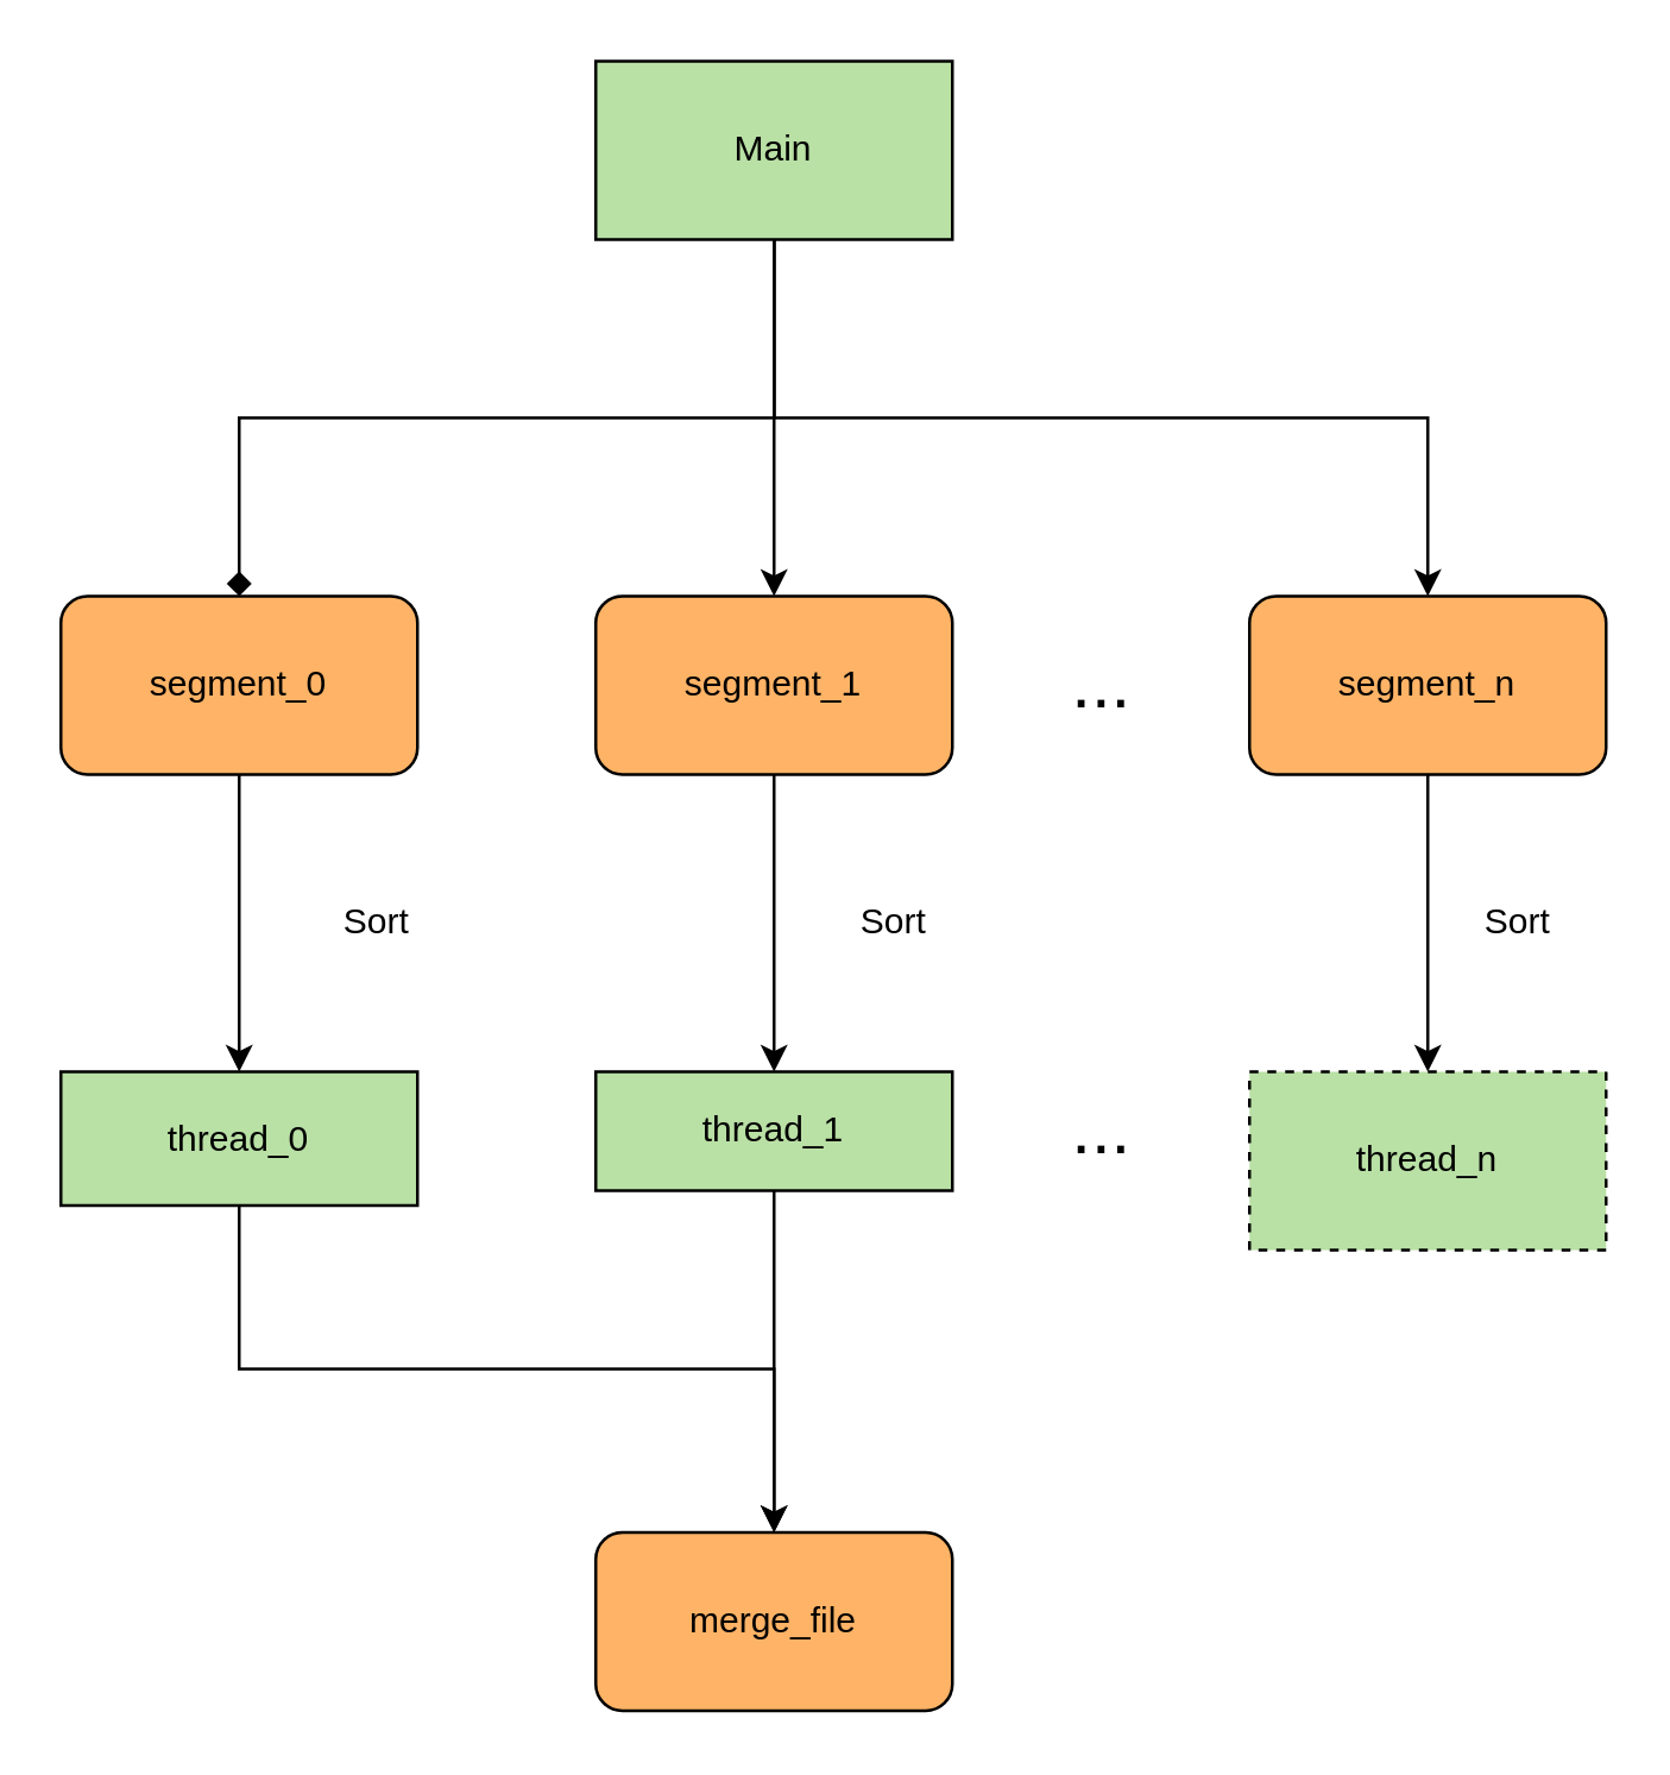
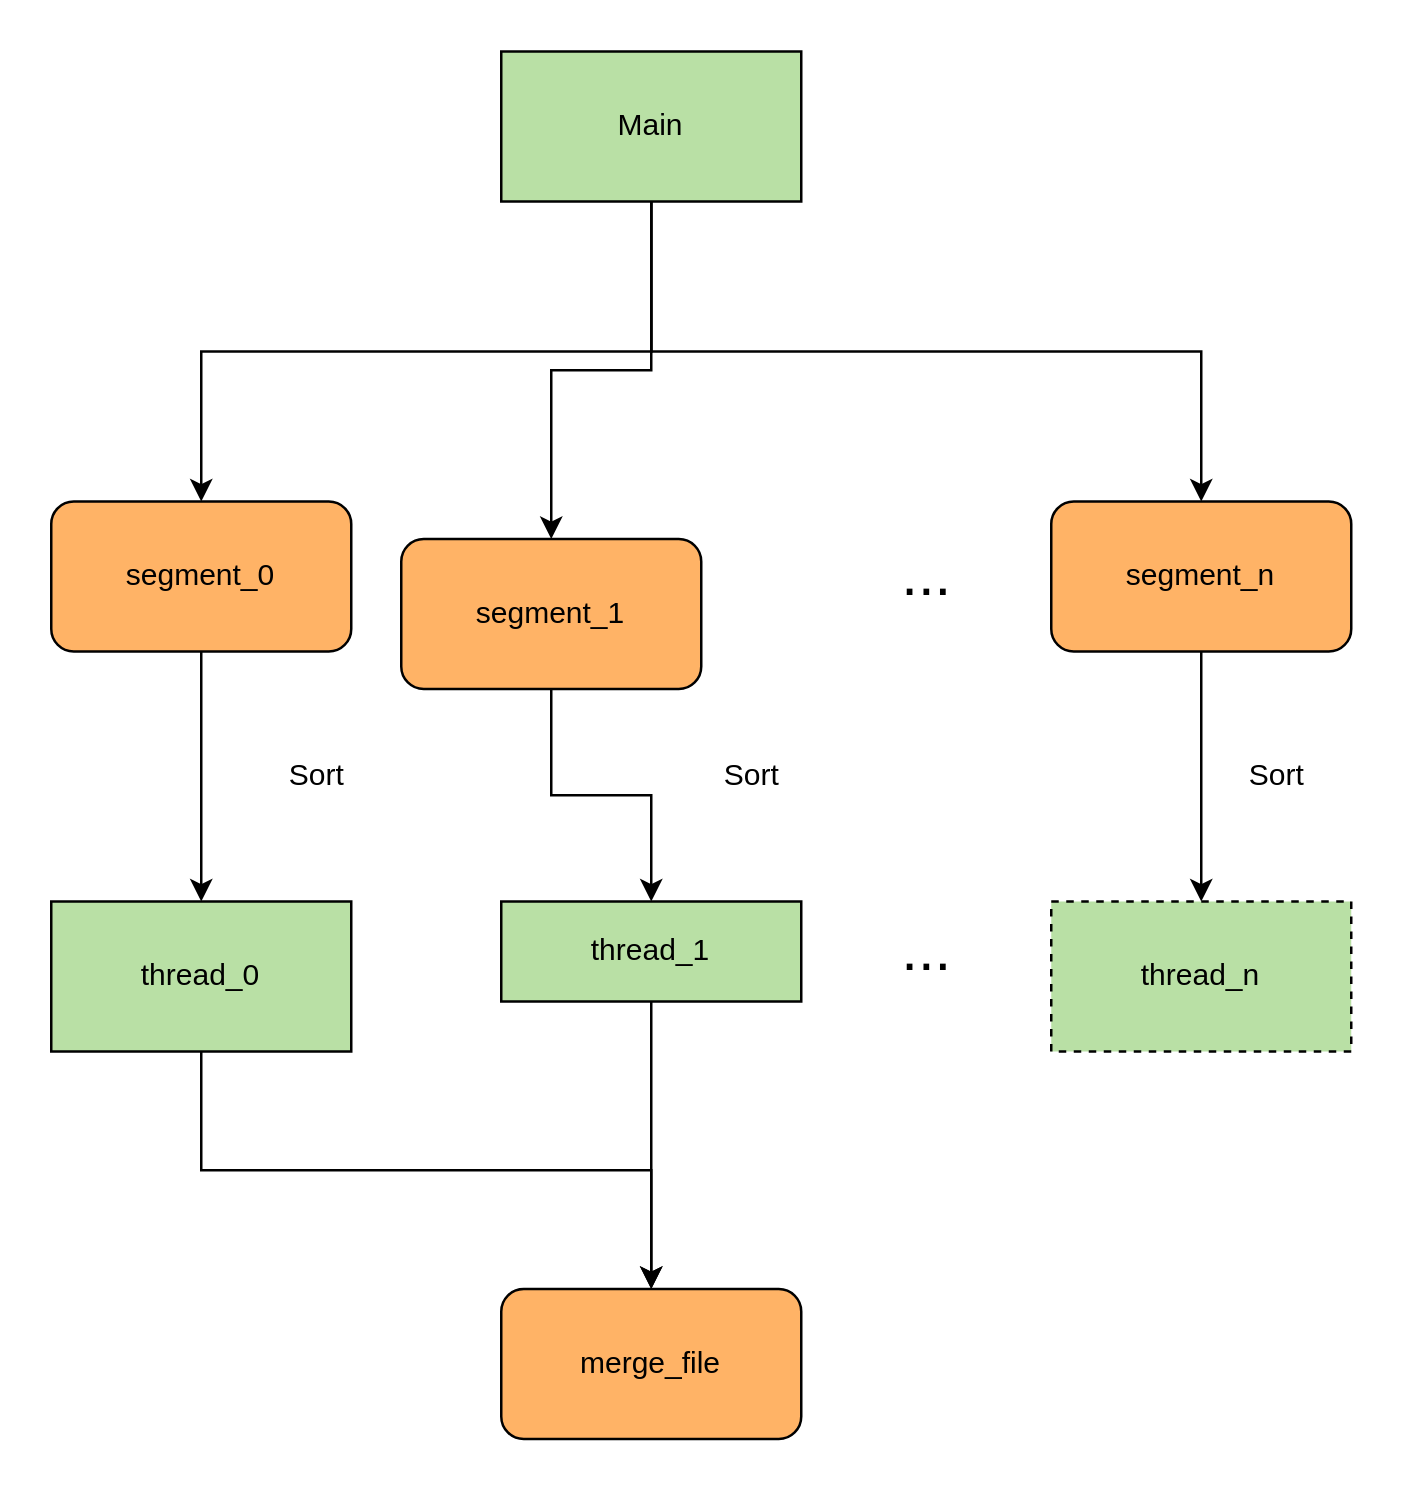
  <mxCell id="0" />
  <mxCell id="1" parent="0" />
  <mxCell id="2" style="edgeStyle=orthogonalEdgeStyle;rounded=0;orthogonalLoop=1;jettySize=auto;html=1;exitX=0.5;exitY=1;exitDx=0;exitDy=0;" edge="1" parent="1" source="3" target="10"><mxGeometry relative="1" as="geometry" /></mxCell>
  <mxCell id="3" value="segment_0" style="rounded=1;whiteSpace=wrap;html=1;fillColor=#FFB366;" vertex="1" parent="1"><mxGeometry x="20" y="200" width="120" height="60" as="geometry" /></mxCell>
  <mxCell id="4" style="edgeStyle=orthogonalEdgeStyle;rounded=0;orthogonalLoop=1;jettySize=auto;html=1;exitX=0.5;exitY=1;exitDx=0;exitDy=0;entryX=0.5;entryY=0;entryDx=0;entryDy=0;" edge="1" parent="1" source="5" target="12"><mxGeometry relative="1" as="geometry" /></mxCell>
- <mxCell id="5" value="segment_1" style="rounded=1;whiteSpace=wrap;html=1;fillColor=#FFB366;" vertex="1" parent="1"><mxGeometry x="200" y="200" width="120" height="60" as="geometry" /></mxCell>
+ <mxCell id="5" value="segment_1" style="rounded=1;whiteSpace=wrap;html=1;fillColor=#FFB366;" vertex="1" parent="1"><mxGeometry x="160" y="215" width="120" height="60" as="geometry" /></mxCell>
  <mxCell id="6" style="edgeStyle=orthogonalEdgeStyle;rounded=0;orthogonalLoop=1;jettySize=auto;html=1;exitX=0.5;exitY=1;exitDx=0;exitDy=0;entryX=0.5;entryY=0;entryDx=0;entryDy=0;" edge="1" parent="1" source="7" target="13"><mxGeometry relative="1" as="geometry" /></mxCell>
  <mxCell id="7" value="segment_n" style="rounded=1;whiteSpace=wrap;html=1;fillColor=#FFB366;" vertex="1" parent="1"><mxGeometry x="420" y="200" width="120" height="60" as="geometry" /></mxCell>
  <mxCell id="8" value="&lt;font style=&quot;font-size: 24px&quot;&gt;...&lt;/font&gt;" style="text;html=1;align=center;verticalAlign=middle;resizable=0;points=[];autosize=1;" vertex="1" parent="1"><mxGeometry x="350" y="220" width="40" height="20" as="geometry" /></mxCell>
  <mxCell id="9" style="edgeStyle=orthogonalEdgeStyle;rounded=0;orthogonalLoop=1;jettySize=auto;html=1;exitX=0.5;exitY=1;exitDx=0;exitDy=0;" edge="1" parent="1" source="10" target="14"><mxGeometry relative="1" as="geometry" /></mxCell>
- <mxCell id="10" value="thread_0" style="rounded=0;whiteSpace=wrap;html=1;fillColor=#B9E0A5;" vertex="1" parent="1"><mxGeometry x="20" y="360" width="120" height="45" as="geometry" /></mxCell>
+ <mxCell id="10" value="thread_0" style="rounded=0;whiteSpace=wrap;html=1;fillColor=#B9E0A5;" vertex="1" parent="1"><mxGeometry x="20" y="360" width="120" height="60" as="geometry" /></mxCell>
  <mxCell id="11" style="edgeStyle=orthogonalEdgeStyle;rounded=0;orthogonalLoop=1;jettySize=auto;html=1;exitX=0.5;exitY=1;exitDx=0;exitDy=0;" edge="1" parent="1" source="12" target="14"><mxGeometry relative="1" as="geometry" /></mxCell>
  <mxCell id="12" value="thread_1" style="rounded=0;whiteSpace=wrap;html=1;fillColor=#B9E0A5;" vertex="1" parent="1"><mxGeometry x="200" y="360" width="120" height="40" as="geometry" /></mxCell>
  <mxCell id="13" value="thread_n" style="rounded=0;whiteSpace=wrap;html=1;fillColor=#B9E0A5;dashed=1;" vertex="1" parent="1"><mxGeometry x="420" y="360" width="120" height="60" as="geometry" /></mxCell>
  <mxCell id="14" value="merge_file" style="rounded=1;whiteSpace=wrap;html=1;fillColor=#FFB366;" vertex="1" parent="1"><mxGeometry x="200" y="515" width="120" height="60" as="geometry" /></mxCell>
  <mxCell id="15" value="&lt;font style=&quot;font-size: 24px&quot;&gt;...&lt;/font&gt;" style="text;html=1;align=center;verticalAlign=middle;resizable=0;points=[];autosize=1;" vertex="1" parent="1"><mxGeometry x="350" y="370" width="40" height="20" as="geometry" /></mxCell>
  <mxCell id="16" value="Sort" style="text;html=1;align=center;verticalAlign=middle;resizable=0;points=[];autosize=1;" vertex="1" parent="1"><mxGeometry x="106" y="300" width="40" height="20" as="geometry" /></mxCell>
  <mxCell id="17" value="Sort" style="text;html=1;align=center;verticalAlign=middle;resizable=0;points=[];autosize=1;" vertex="1" parent="1"><mxGeometry x="280" y="300" width="40" height="20" as="geometry" /></mxCell>
  <mxCell id="18" value="Sort" style="text;html=1;align=center;verticalAlign=middle;resizable=0;points=[];autosize=1;" vertex="1" parent="1"><mxGeometry x="490" y="300" width="40" height="20" as="geometry" /></mxCell>
  <mxCell id="19" style="edgeStyle=orthogonalEdgeStyle;rounded=0;orthogonalLoop=1;jettySize=auto;html=1;exitX=0.5;exitY=1;exitDx=0;exitDy=0;" edge="1" parent="1" source="22" target="5"><mxGeometry relative="1" as="geometry" /></mxCell>
- <mxCell id="20" style="edgeStyle=orthogonalEdgeStyle;rounded=0;orthogonalLoop=1;jettySize=auto;html=1;exitX=0.5;exitY=1;exitDx=0;exitDy=0;entryX=0.5;entryY=0;entryDx=0;entryDy=0;endArrow=diamond;" edge="1" parent="1" source="22" target="3"><mxGeometry relative="1" as="geometry" /></mxCell>
+ <mxCell id="20" style="edgeStyle=orthogonalEdgeStyle;rounded=0;orthogonalLoop=1;jettySize=auto;html=1;exitX=0.5;exitY=1;exitDx=0;exitDy=0;entryX=0.5;entryY=0;entryDx=0;entryDy=0;" edge="1" parent="1" source="22" target="3"><mxGeometry relative="1" as="geometry" /></mxCell>
  <mxCell id="21" style="edgeStyle=orthogonalEdgeStyle;rounded=0;orthogonalLoop=1;jettySize=auto;html=1;exitX=0.5;exitY=1;exitDx=0;exitDy=0;" edge="1" parent="1" source="22" target="7"><mxGeometry relative="1" as="geometry" /></mxCell>
  <mxCell id="22" value="Main" style="rounded=0;whiteSpace=wrap;html=1;fillColor=#B9E0A5;" vertex="1" parent="1"><mxGeometry x="200" y="20" width="120" height="60" as="geometry" /></mxCell>
